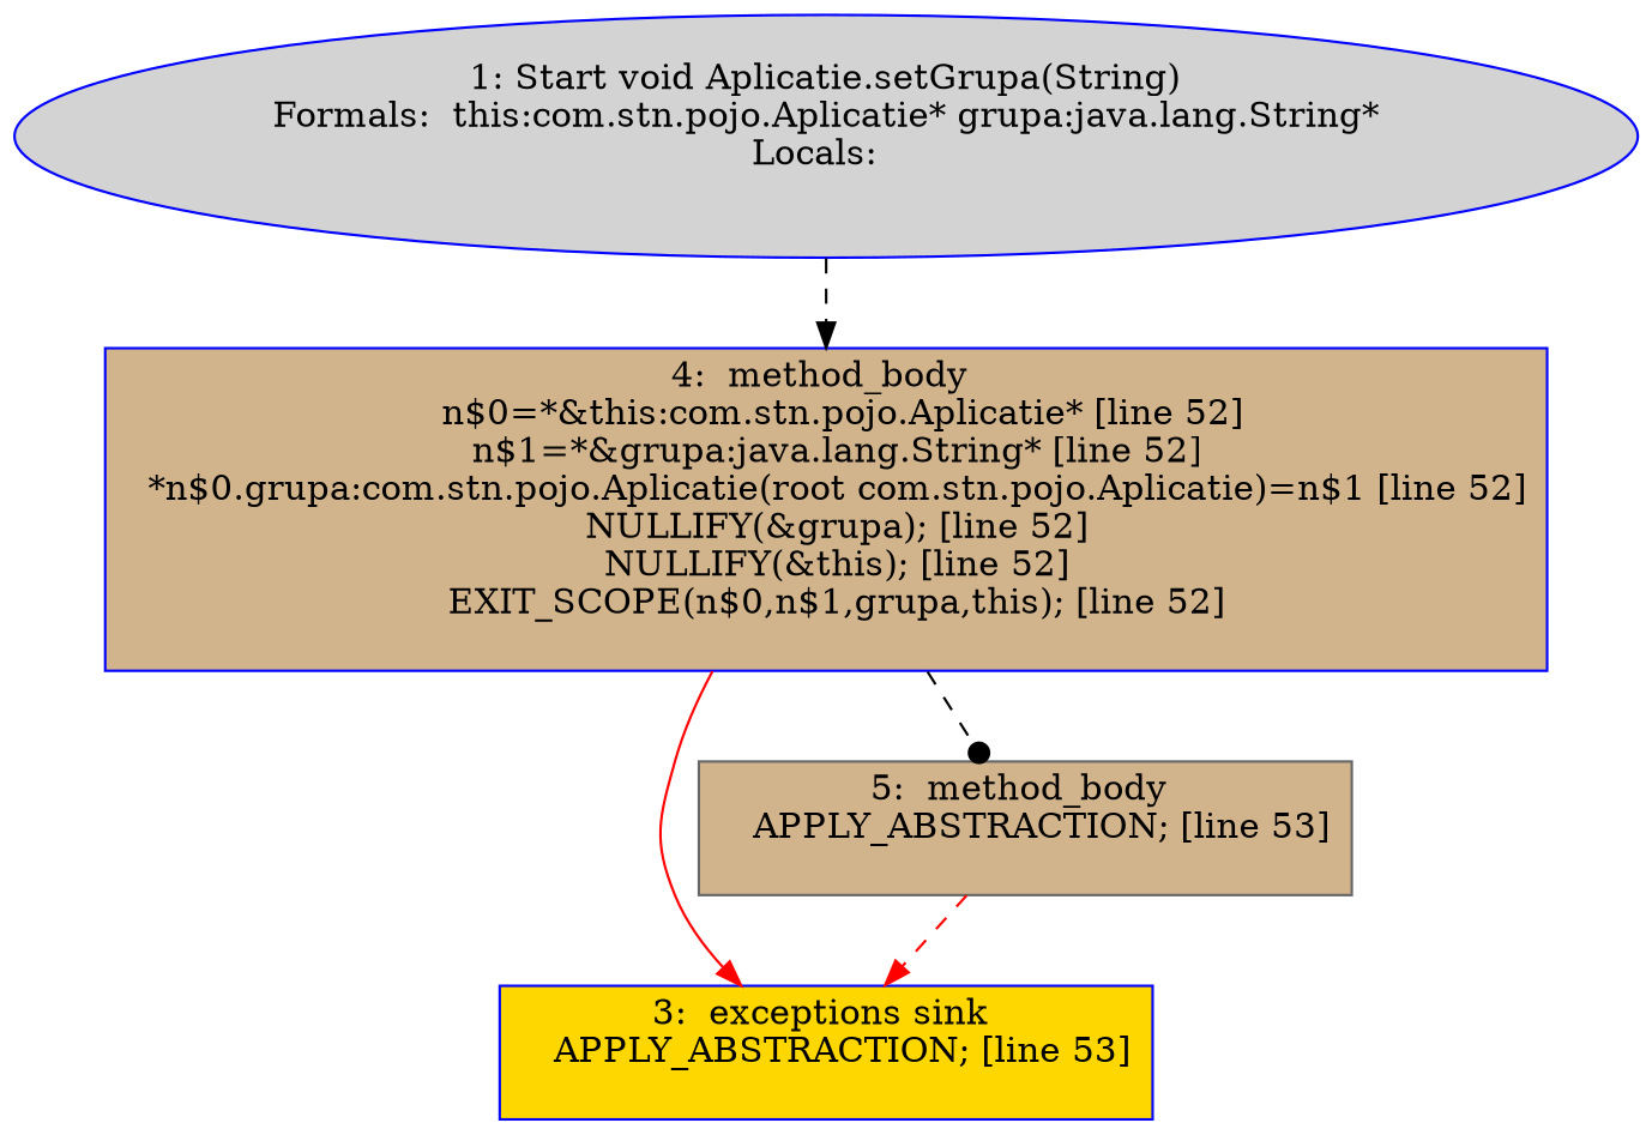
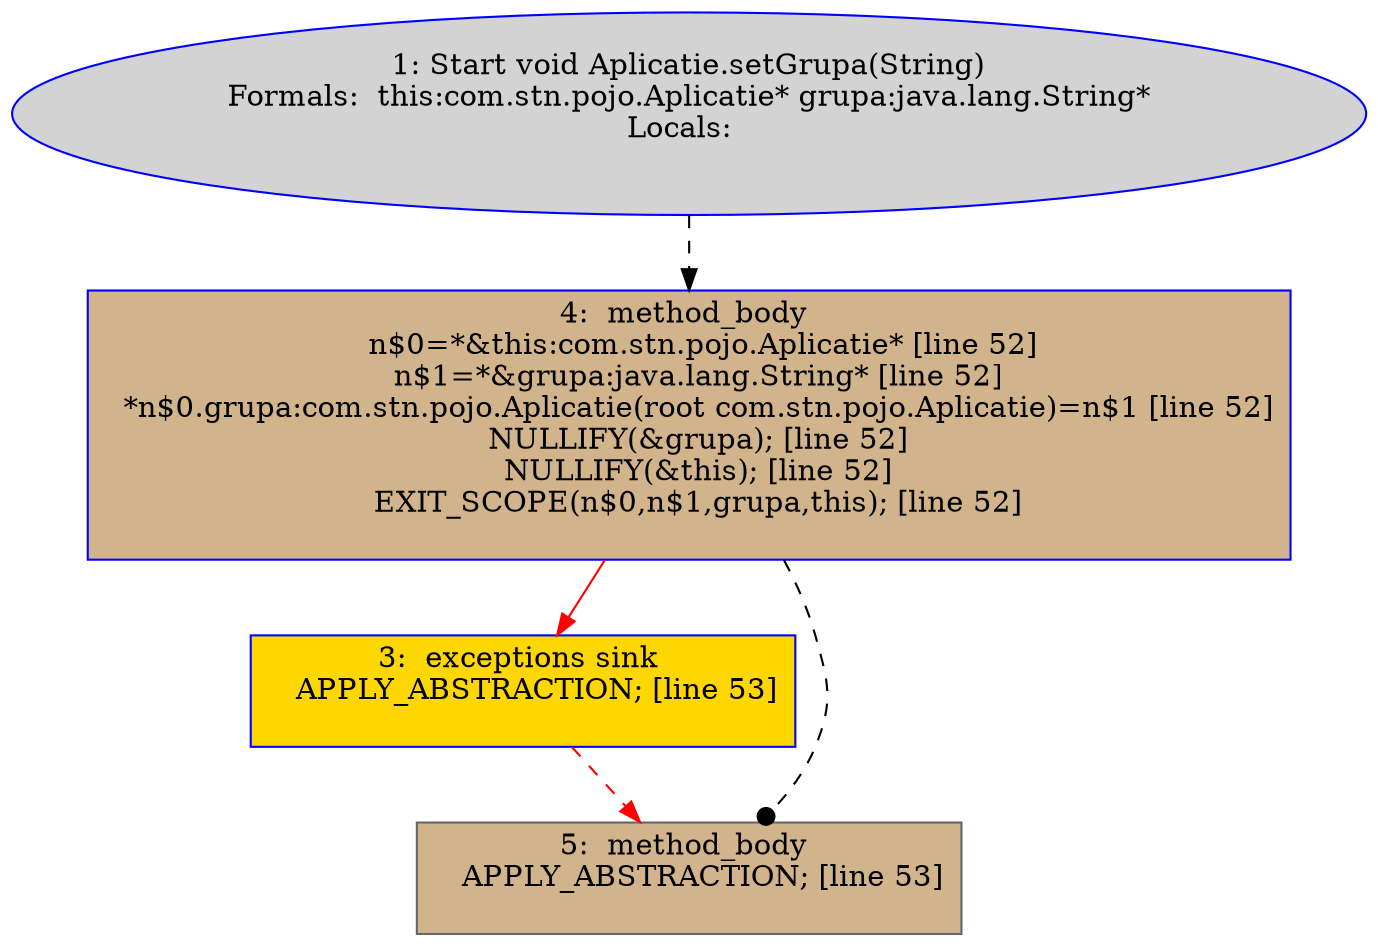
  digraph {
    node [color=blue fillcolor=tan style=filled shape=box]
    edge [arrowhead=normal style=dashed]
    n1 [fillcolor=lightgrey label="1: Start void Aplicatie.setGrupa(String)\nFormals:  this:com.stn.pojo.Aplicatie* grupa:java.lang.String*\nLocals:  \n  " shape=""]
    n2 [label="4:  method_body \n   n$0=*&this:com.stn.pojo.Aplicatie* [line 52]\n  n$1=*&grupa:java.lang.String* [line 52]\n  *n$0.grupa:com.stn.pojo.Aplicatie(root com.stn.pojo.Aplicatie)=n$1 [line 52]\n  NULLIFY(&grupa); [line 52]\n  NULLIFY(&this); [line 52]\n  EXIT_SCOPE(n$0,n$1,grupa,this); [line 52]\n "]
    n3 [fillcolor=gold label="3:  exceptions sink \n   APPLY_ABSTRACTION; [line 53]\n "]
    n4 [color=gray40 label="5:  method_body \n   APPLY_ABSTRACTION; [line 53]\n "]
    n1 -> n2
    n2 -> n3 [color=red style=solid]
    n2 -> n4 [arrowhead=dot]
-   n4 -> n3 [color=red]
+   n3 -> n4 [color=red]
  }
